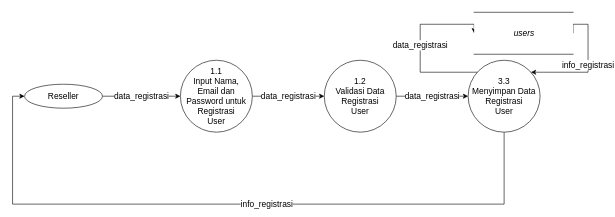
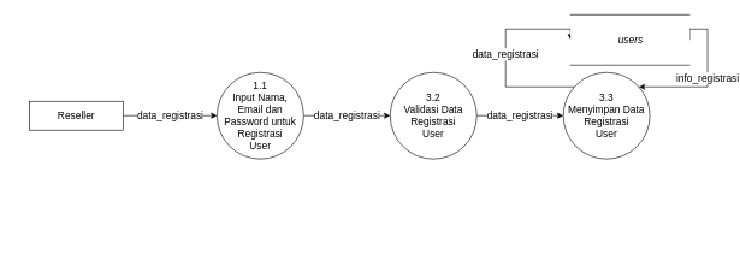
  <mxCell id="0" />
  <mxCell id="1" parent="0" />
  <mxCell id="2" value="data_registrasi" style="edgeStyle=orthogonalEdgeStyle;rounded=0;orthogonalLoop=1;jettySize=auto;html=1;entryX=0;entryY=0.5;entryDx=0;entryDy=0;fontSize=14;" parent="1" source="3" target="8" edge="1"><mxGeometry relative="1" as="geometry" /></mxCell>
  <mxCell id="3" value="&lt;font style=&quot;font-size: 14px&quot;&gt;1.1&lt;br style=&quot;font-size: 14px&quot;&gt;Input Nama, &lt;br&gt;Email dan Password untuk Registrasi &lt;br&gt;User&lt;br style=&quot;font-size: 14px&quot;&gt;&lt;/font&gt;" style="ellipse;whiteSpace=wrap;html=1;aspect=fixed;fontSize=14;" parent="1" vertex="1"><mxGeometry x="300" y="100" width="120" height="120" as="geometry" /></mxCell>
  <mxCell id="4" value="data_registrasi" style="edgeStyle=orthogonalEdgeStyle;rounded=0;orthogonalLoop=1;jettySize=auto;html=1;fontSize=14;" parent="1" source="5" target="3" edge="1"><mxGeometry relative="1" as="geometry" /></mxCell>
- <mxCell id="5" value="Reseller" style="ellipse;whiteSpace=wrap;html=1;fontSize=14;" parent="1" vertex="1"><mxGeometry x="40" y="140" width="130" height="40" as="geometry" /></mxCell>
+ <mxCell id="5" value="Reseller" style="rounded=0;whiteSpace=wrap;html=1;fontSize=14;" parent="1" vertex="1"><mxGeometry x="40" y="140" width="130" height="40" as="geometry" /></mxCell>
  <mxCell id="6" value="data_registrasi" style="edgeStyle=orthogonalEdgeStyle;rounded=0;orthogonalLoop=1;jettySize=auto;html=1;entryX=0;entryY=0.5;entryDx=0;entryDy=0;fontSize=14;" parent="1" source="8" target="10" edge="1"><mxGeometry relative="1" as="geometry" /></mxCell>
  <mxCell id="7" value="data_registrasi" style="edgeStyle=orthogonalEdgeStyle;rounded=0;orthogonalLoop=1;jettySize=auto;html=1;entryX=0;entryY=0.5;entryDx=0;entryDy=0;fontSize=14;" parent="1" source="10" target="12" edge="1"><mxGeometry relative="1" as="geometry"><Array as="points"><mxPoint x="700" y="120" /><mxPoint x="700" y="40" /></Array><mxPoint x="795.279" y="120" as="sourcePoint" /></mxGeometry></mxCell>
- <mxCell id="8" value="&lt;font style=&quot;font-size: 14px&quot;&gt;1.2&lt;br style=&quot;font-size: 14px&quot;&gt;Validasi Data Registrasi &lt;br style=&quot;font-size: 14px&quot;&gt;User&lt;br style=&quot;font-size: 14px&quot;&gt;&lt;/font&gt;" style="ellipse;whiteSpace=wrap;html=1;aspect=fixed;fontSize=14;" parent="1" vertex="1"><mxGeometry x="540" y="100" width="120" height="120" as="geometry" /></mxCell>
- <mxCell id="9" value="info_registrasi" style="edgeStyle=orthogonalEdgeStyle;rounded=0;orthogonalLoop=1;jettySize=auto;html=1;fontSize=14;" parent="1" source="10" target="5" edge="1"><mxGeometry x="-0.094" relative="1" as="geometry"><Array as="points"><mxPoint x="840" y="340" /><mxPoint x="20" y="340" /><mxPoint x="20" y="160" /></Array><mxPoint as="offset" /><mxPoint x="900" y="240" as="sourcePoint" /></mxGeometry></mxCell>
+ <mxCell id="8" value="&lt;font style=&quot;font-size: 14px&quot;&gt;3.2&lt;br style=&quot;font-size: 14px&quot;&gt;Validasi Data Registrasi &lt;br style=&quot;font-size: 14px&quot;&gt;User&lt;br style=&quot;font-size: 14px&quot;&gt;&lt;/font&gt;" style="ellipse;whiteSpace=wrap;html=1;aspect=fixed;fontSize=14;" parent="1" vertex="1"><mxGeometry x="540" y="100" width="120" height="120" as="geometry" /></mxCell>
  <mxCell id="10" value="&lt;font style=&quot;font-size: 14px&quot;&gt;3.3&lt;br style=&quot;font-size: 14px&quot;&gt;Menyimpan Data Registrasi &lt;br style=&quot;font-size: 14px&quot;&gt;User&lt;br style=&quot;font-size: 14px&quot;&gt;&lt;/font&gt;" style="ellipse;whiteSpace=wrap;html=1;aspect=fixed;fontSize=14;" parent="1" vertex="1"><mxGeometry x="780" y="100" width="120" height="120" as="geometry" /></mxCell>
  <mxCell id="11" value="info_registrasi" style="edgeStyle=orthogonalEdgeStyle;rounded=0;orthogonalLoop=1;jettySize=auto;html=1;exitX=1;exitY=0.5;exitDx=0;exitDy=0;fontSize=14;" parent="1" source="12" target="10" edge="1"><mxGeometry relative="1" as="geometry"><Array as="points"><mxPoint x="980" y="40" /><mxPoint x="980" y="120" /></Array><mxPoint x="884.721" y="120" as="targetPoint" /></mxGeometry></mxCell>
  <mxCell id="12" value="users" style="html=1;dashed=0;whitespace=wrap;shape=partialRectangle;right=0;left=0;fontStyle=2;fontSize=14;" parent="1" vertex="1"><mxGeometry x="790" y="20" width="165" height="70" as="geometry" /></mxCell>
